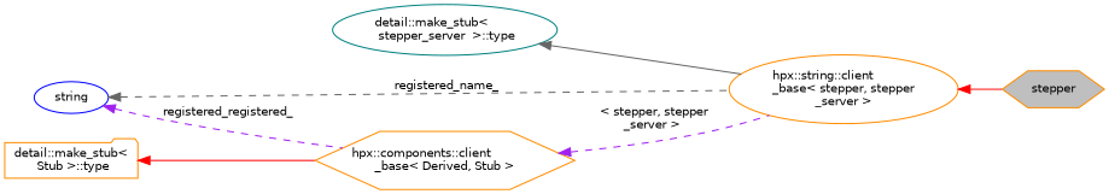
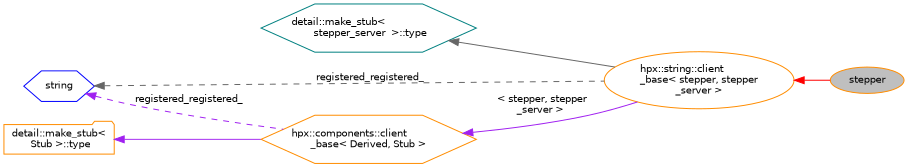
  digraph {
    rankdir=LR
    node [color=darkorange fillcolor=white fontname=Helvetica fontsize=10 shape=hexagon style=filled]
    edge [color=red dir=back fontname=Helvetica fontsize=10 labelfontname=Helvetica labelfontsize=10 style=solid]
-   n1 [fillcolor=grey75 fontcolor=black height=0.2 label=stepper width=0.4]
+   n1 [fillcolor=grey75 fontcolor=black height=0.2 label=stepper shape=ellipse width=0.4]
    n2 [height=0.2 label="hpx::string::client\l_base\< stepper, stepper\l_server \>" shape=ellipse width=0.4]
-   n3 [color=teal height=0.2 label="detail::make_stub\<\l stepper_server  \>::type" shape=ellipse width=0.4]
-   n4 [color=blue height=0.2 label=string shape=ellipse width=0.4]
+   n3 [color=teal height=0.2 label="detail::make_stub\<\l stepper_server  \>::type" width=0.4]
+   n4 [color=blue height=0.2 label=string width=0.4]
    n5 [height=0.2 label="hpx::components::client\l_base\< Derived, Stub \>" width=0.4]
    n6 [height=0.2 label="detail::make_stub\<\l Stub \>::type" shape=folder width=0.4]
    n2 -> n1
    n3 -> n2 [color=gray40]
-   n4 -> n2 [color=gray40 label=" registered_name_" style=dashed]
+   n4 -> n2 [color=gray40 label=" registered_registered_" style=dashed]
    n4 -> n5 [color=purple label=" registered_registered_" style=dashed]
-   n5 -> n2 [color=purple label=" \< stepper, stepper\l_server \>" style=dashed]
-   n6 -> n5
+   n5 -> n2 [color=purple label=" \< stepper, stepper\l_server \>"]
+   n6 -> n5 [color=purple]
  }
